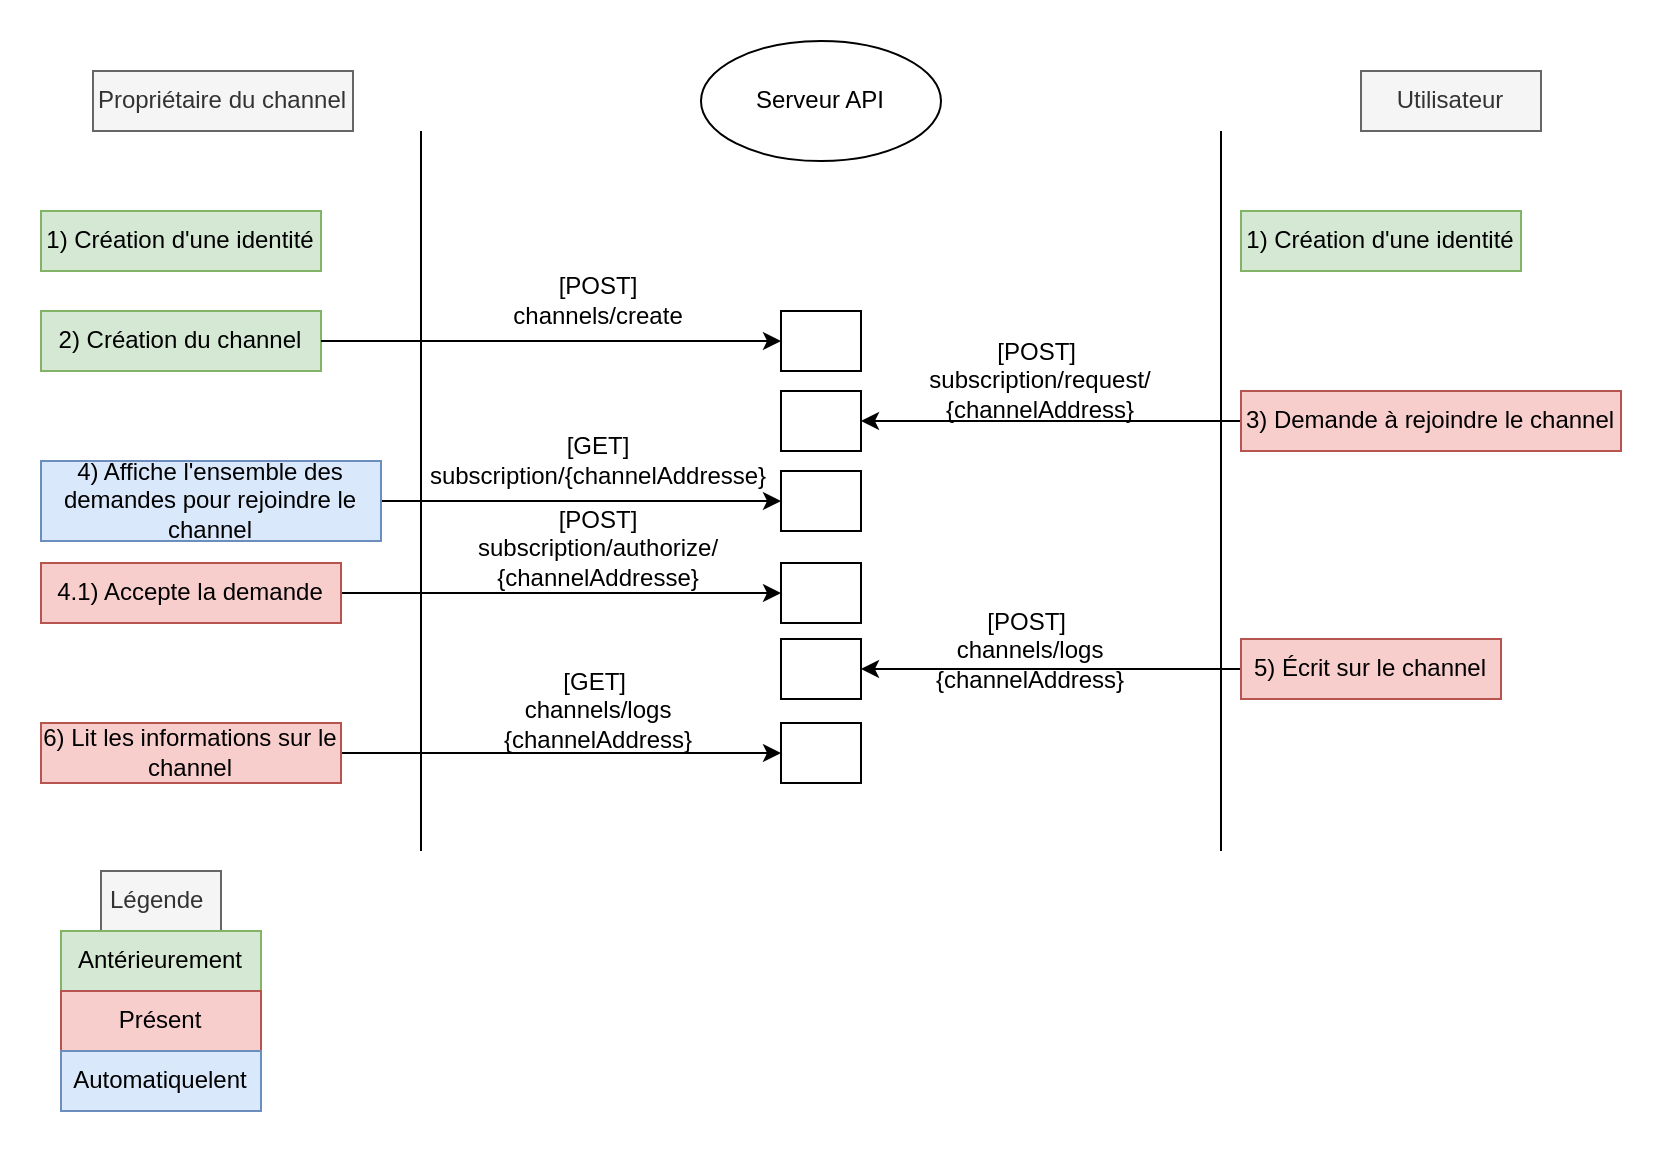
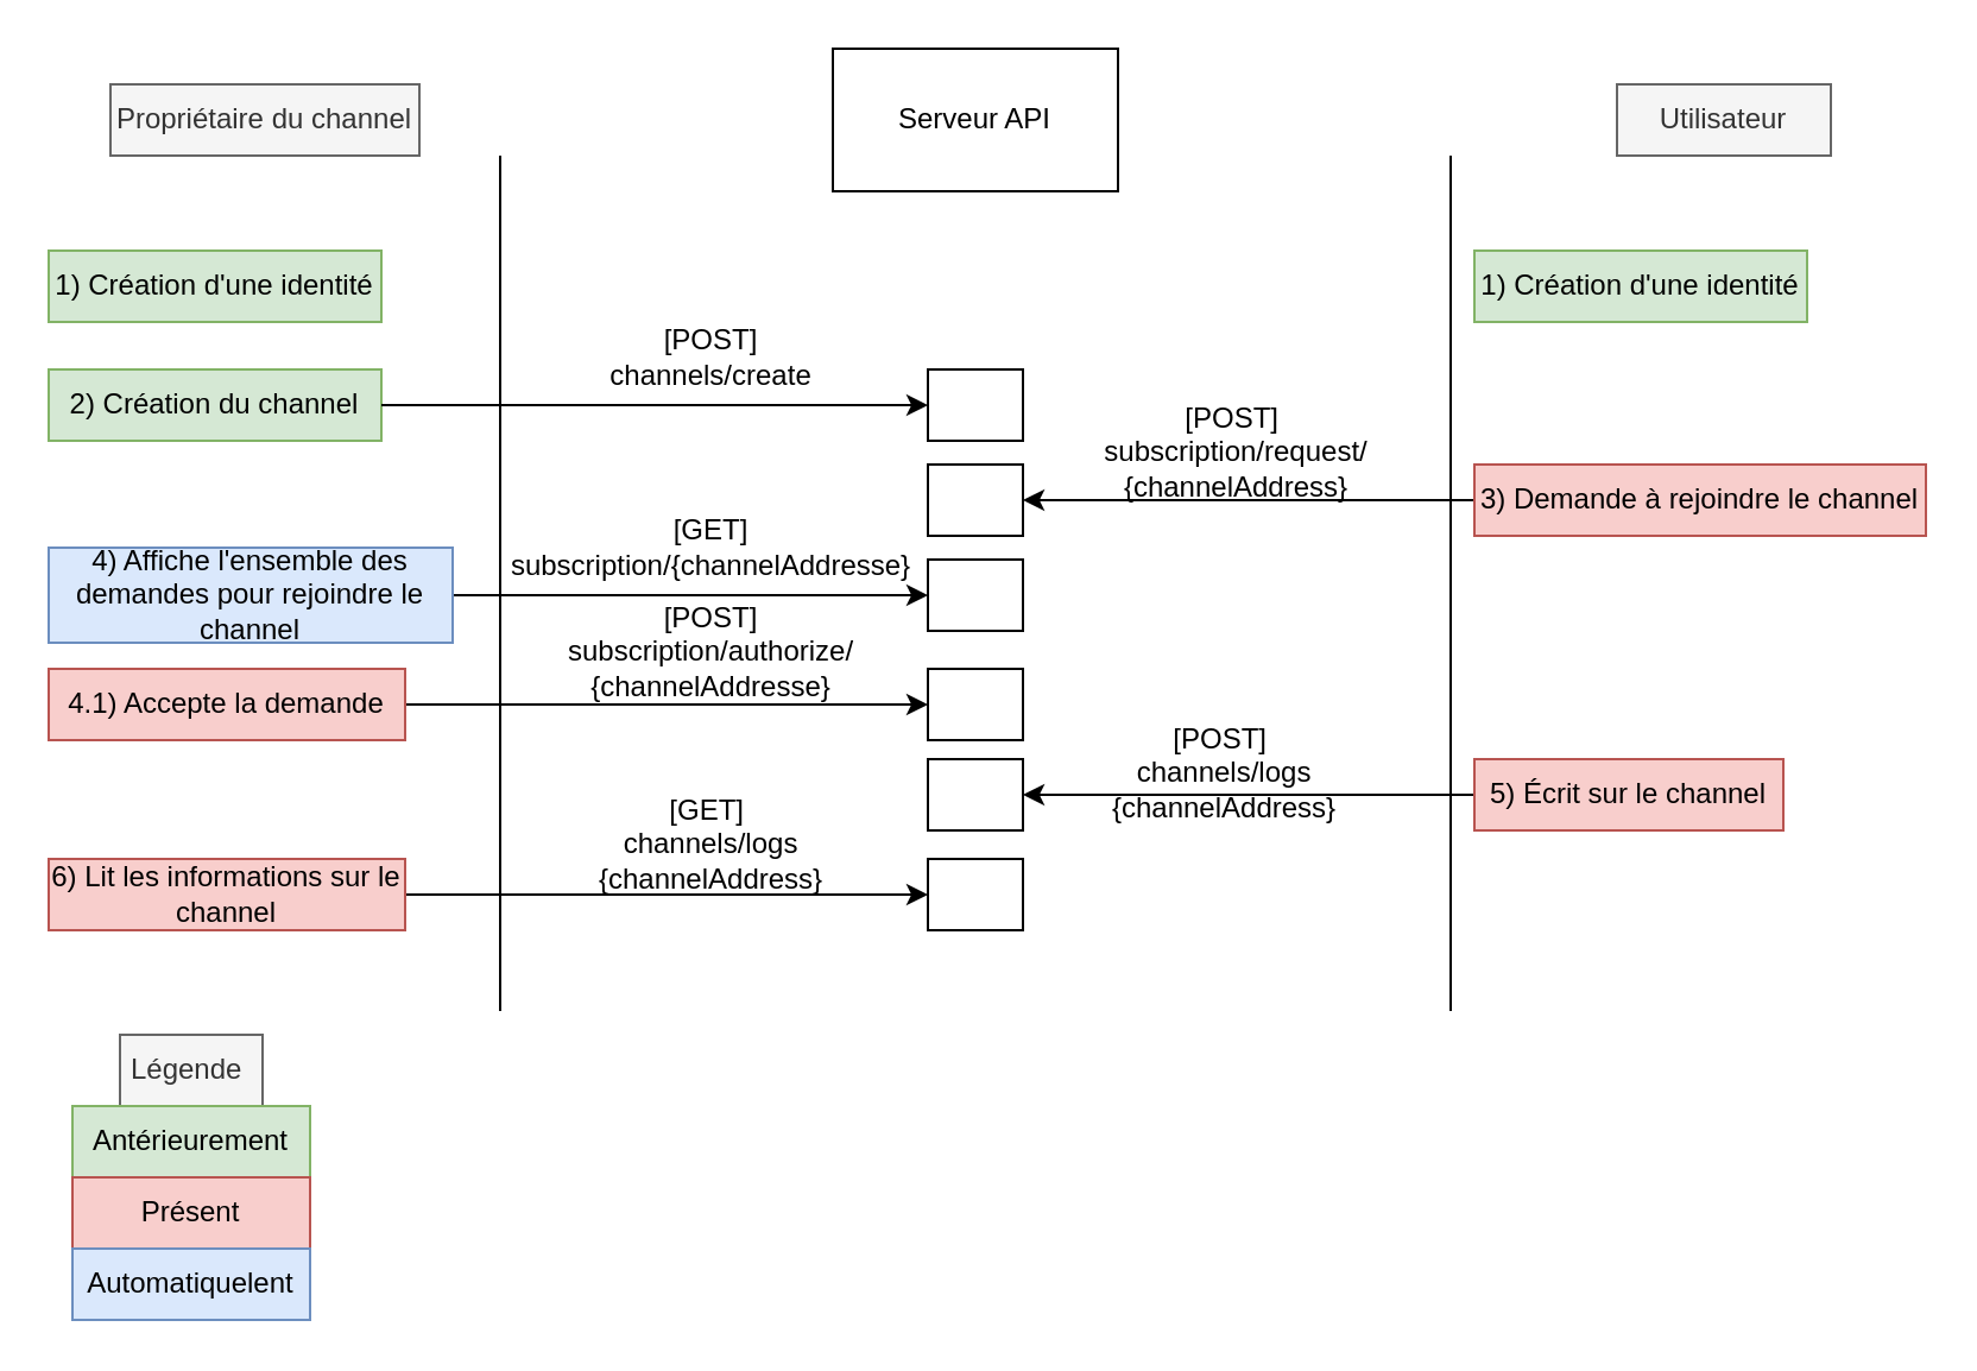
  <mxCell id="0" />
  <mxCell id="1" parent="0" />
  <mxCell id="2" value="Propriétaire du channel" style="text;html=1;strokeColor=#666666;fillColor=#f5f5f5;align=center;verticalAlign=middle;whiteSpace=wrap;rounded=0;fontColor=#333333;" vertex="1" parent="1"><mxGeometry x="46" y="35" width="130" height="30" as="geometry" /></mxCell>
  <mxCell id="3" value="Utilisateur" style="text;html=1;strokeColor=#666666;fillColor=#f5f5f5;align=center;verticalAlign=middle;whiteSpace=wrap;rounded=0;fontColor=#333333;" vertex="1" parent="1"><mxGeometry x="680" y="35" width="90" height="30" as="geometry" /></mxCell>
- <mxCell id="4" value="Serveur API" style="ellipse;whiteSpace=wrap;html=1;" vertex="1" parent="1"><mxGeometry x="350" width="120" height="60" as="geometry" y="20" /></mxCell>
+ <mxCell id="4" value="Serveur API" style="rounded=0;whiteSpace=wrap;html=1;" vertex="1" parent="1"><mxGeometry x="350" width="120" height="60" as="geometry" y="20" /></mxCell>
  <mxCell id="5" value="" style="endArrow=none;html=1;rounded=0;" edge="1" parent="1"><mxGeometry width="50" height="50" relative="1" as="geometry"><mxPoint x="210" y="425" as="sourcePoint" /><mxPoint x="210" y="65" as="targetPoint" /></mxGeometry></mxCell>
  <mxCell id="6" value="" style="endArrow=none;html=1;rounded=0;" edge="1" parent="1"><mxGeometry width="50" height="50" relative="1" as="geometry"><mxPoint x="610" y="425" as="sourcePoint" /><mxPoint x="610" y="65" as="targetPoint" /></mxGeometry></mxCell>
  <mxCell id="7" value="1) Création d'une identité" style="text;html=1;align=center;verticalAlign=middle;whiteSpace=wrap;rounded=0;fillColor=#d5e8d4;strokeColor=#82b366;" vertex="1" parent="1"><mxGeometry x="20" y="105" width="140" height="30" as="geometry" /></mxCell>
  <mxCell id="8" value="1) Création d'une identité" style="text;html=1;align=center;verticalAlign=middle;whiteSpace=wrap;rounded=0;fillColor=#d5e8d4;strokeColor=#82b366;" vertex="1" parent="1"><mxGeometry x="620" y="105" width="140" height="30" as="geometry" /></mxCell>
  <mxCell id="9" value="2) Création du channel" style="text;html=1;align=center;verticalAlign=middle;whiteSpace=wrap;rounded=0;fillColor=#d5e8d4;strokeColor=#82b366;" vertex="1" parent="1"><mxGeometry x="20" y="155" width="140" height="30" as="geometry" /></mxCell>
  <mxCell id="10" value="" style="rounded=0;whiteSpace=wrap;html=1;" vertex="1" parent="1"><mxGeometry x="390" y="155" width="40" height="30" as="geometry" /></mxCell>
  <mxCell id="11" value="" style="endArrow=classic;html=1;rounded=0;entryX=0;entryY=0.5;entryDx=0;entryDy=0;exitX=1;exitY=0.5;exitDx=0;exitDy=0;" edge="1" parent="1" source="9" target="10"><mxGeometry width="50" height="50" relative="1" as="geometry"><mxPoint x="400" y="375" as="sourcePoint" /><mxPoint x="450" y="325" as="targetPoint" /></mxGeometry></mxCell>
  <mxCell id="12" value="[POST] channels/create" style="text;html=1;strokeColor=none;fillColor=none;align=center;verticalAlign=middle;whiteSpace=wrap;rounded=0;" vertex="1" parent="1"><mxGeometry x="269" y="135" width="60" height="30" as="geometry" /></mxCell>
  <mxCell id="13" value="Légende&amp;nbsp;" style="text;html=1;strokeColor=#666666;fillColor=#f5f5f5;align=center;verticalAlign=middle;whiteSpace=wrap;rounded=0;fontColor=#333333;" vertex="1" parent="1"><mxGeometry x="50" y="435" width="60" height="30" as="geometry" /></mxCell>
  <mxCell id="14" value="Antérieurement" style="rounded=0;whiteSpace=wrap;html=1;fillColor=#d5e8d4;strokeColor=#82b366;" vertex="1" parent="1"><mxGeometry x="30" y="465" width="100" height="30" as="geometry" /></mxCell>
  <mxCell id="15" value="Présent" style="text;html=1;strokeColor=#b85450;fillColor=#f8cecc;align=center;verticalAlign=middle;whiteSpace=wrap;rounded=0;" vertex="1" parent="1"><mxGeometry x="30" y="495" width="100" height="30" as="geometry" /></mxCell>
  <mxCell id="16" value="Automatiquelent" style="text;html=1;strokeColor=#6c8ebf;fillColor=#dae8fc;align=center;verticalAlign=middle;whiteSpace=wrap;rounded=0;" vertex="1" parent="1"><mxGeometry x="30" y="525" width="100" height="30" as="geometry" /></mxCell>
  <mxCell id="17" style="edgeStyle=orthogonalEdgeStyle;rounded=0;orthogonalLoop=1;jettySize=auto;html=1;entryX=1;entryY=0.5;entryDx=0;entryDy=0;" edge="1" parent="1" source="18" target="19"><mxGeometry relative="1" as="geometry" /></mxCell>
  <mxCell id="18" value="3) Demande à rejoindre le channel" style="text;html=1;strokeColor=#b85450;fillColor=#f8cecc;align=center;verticalAlign=middle;whiteSpace=wrap;rounded=0;" vertex="1" parent="1"><mxGeometry x="620" y="195" width="190" height="30" as="geometry" /></mxCell>
  <mxCell id="19" value="" style="rounded=0;whiteSpace=wrap;html=1;" vertex="1" parent="1"><mxGeometry x="390" y="195" width="40" height="30" as="geometry" /></mxCell>
  <mxCell id="20" style="edgeStyle=orthogonalEdgeStyle;rounded=0;orthogonalLoop=1;jettySize=auto;html=1;entryX=0;entryY=0.5;entryDx=0;entryDy=0;" edge="1" parent="1" source="21" target="23"><mxGeometry relative="1" as="geometry" /></mxCell>
  <mxCell id="21" value="4) Affiche l'ensemble des demandes pour rejoindre le channel" style="text;html=1;strokeColor=#6c8ebf;fillColor=#dae8fc;align=center;verticalAlign=middle;whiteSpace=wrap;rounded=0;" vertex="1" parent="1"><mxGeometry x="20" y="230" width="170" height="40" as="geometry" /></mxCell>
  <mxCell id="22" value="[POST]&amp;nbsp; subscription/request/&lt;br&gt;{channelAddress}" style="text;html=1;strokeColor=none;fillColor=none;align=center;verticalAlign=middle;whiteSpace=wrap;rounded=0;" vertex="1" parent="1"><mxGeometry x="490" y="175" width="60" height="30" as="geometry" /></mxCell>
  <mxCell id="23" value="" style="rounded=0;whiteSpace=wrap;html=1;" vertex="1" parent="1"><mxGeometry x="390" y="235" width="40" height="30" as="geometry" /></mxCell>
  <mxCell id="24" value="[GET] subscription/{channelAddresse}" style="text;html=1;strokeColor=none;fillColor=none;align=center;verticalAlign=middle;whiteSpace=wrap;rounded=0;" vertex="1" parent="1"><mxGeometry x="269" y="215" width="60" height="30" as="geometry" /></mxCell>
  <mxCell id="25" style="edgeStyle=orthogonalEdgeStyle;rounded=0;orthogonalLoop=1;jettySize=auto;html=1;" edge="1" parent="1" source="26" target="27"><mxGeometry relative="1" as="geometry" /></mxCell>
  <mxCell id="26" value="4.1) Accepte la demande" style="text;html=1;strokeColor=#b85450;fillColor=#f8cecc;align=center;verticalAlign=middle;whiteSpace=wrap;rounded=0;" vertex="1" parent="1"><mxGeometry x="20" y="281" width="150" height="30" as="geometry" /></mxCell>
  <mxCell id="27" value="" style="rounded=0;whiteSpace=wrap;html=1;" vertex="1" parent="1"><mxGeometry x="390" y="281" width="40" height="30" as="geometry" /></mxCell>
  <mxCell id="28" value="[POST] subscription/authorize/&lt;br&gt;{channelAddresse}" style="text;html=1;strokeColor=none;fillColor=none;align=center;verticalAlign=middle;whiteSpace=wrap;rounded=0;" vertex="1" parent="1"><mxGeometry x="269" y="259" width="60" height="30" as="geometry" /></mxCell>
  <mxCell id="29" style="edgeStyle=orthogonalEdgeStyle;rounded=0;orthogonalLoop=1;jettySize=auto;html=1;entryX=1;entryY=0.5;entryDx=0;entryDy=0;" edge="1" parent="1" source="30" target="31"><mxGeometry relative="1" as="geometry" /></mxCell>
  <mxCell id="30" value="5) Écrit sur le channel" style="text;html=1;strokeColor=#b85450;fillColor=#f8cecc;align=center;verticalAlign=middle;whiteSpace=wrap;rounded=0;" vertex="1" parent="1"><mxGeometry x="620" y="319" width="130" height="30" as="geometry" /></mxCell>
  <mxCell id="31" value="" style="rounded=0;whiteSpace=wrap;html=1;" vertex="1" parent="1"><mxGeometry x="390" y="319" width="40" height="30" as="geometry" /></mxCell>
  <mxCell id="32" value="" style="rounded=0;whiteSpace=wrap;html=1;" vertex="1" parent="1"><mxGeometry x="390" y="361" width="40" height="30" as="geometry" /></mxCell>
  <mxCell id="33" style="edgeStyle=orthogonalEdgeStyle;rounded=0;orthogonalLoop=1;jettySize=auto;html=1;entryX=0;entryY=0.5;entryDx=0;entryDy=0;" edge="1" parent="1" source="34" target="32"><mxGeometry relative="1" as="geometry" /></mxCell>
  <mxCell id="34" value="6) Lit les informations sur le channel" style="text;html=1;strokeColor=#b85450;fillColor=#f8cecc;align=center;verticalAlign=middle;whiteSpace=wrap;rounded=0;" vertex="1" parent="1"><mxGeometry x="20" y="361" width="150" height="30" as="geometry" /></mxCell>
  <mxCell id="35" value="[POST]&amp;nbsp; channels/logs&lt;br&gt;{channelAddress}" style="text;html=1;strokeColor=none;fillColor=none;align=center;verticalAlign=middle;whiteSpace=wrap;rounded=0;" vertex="1" parent="1"><mxGeometry x="485" y="310" width="60" height="30" as="geometry" /></mxCell>
  <mxCell id="36" value="[GET]&amp;nbsp; channels/logs&lt;br&gt;{channelAddress}" style="text;html=1;strokeColor=none;fillColor=none;align=center;verticalAlign=middle;whiteSpace=wrap;rounded=0;" vertex="1" parent="1"><mxGeometry x="269" y="340" width="60" height="30" as="geometry" /></mxCell>
